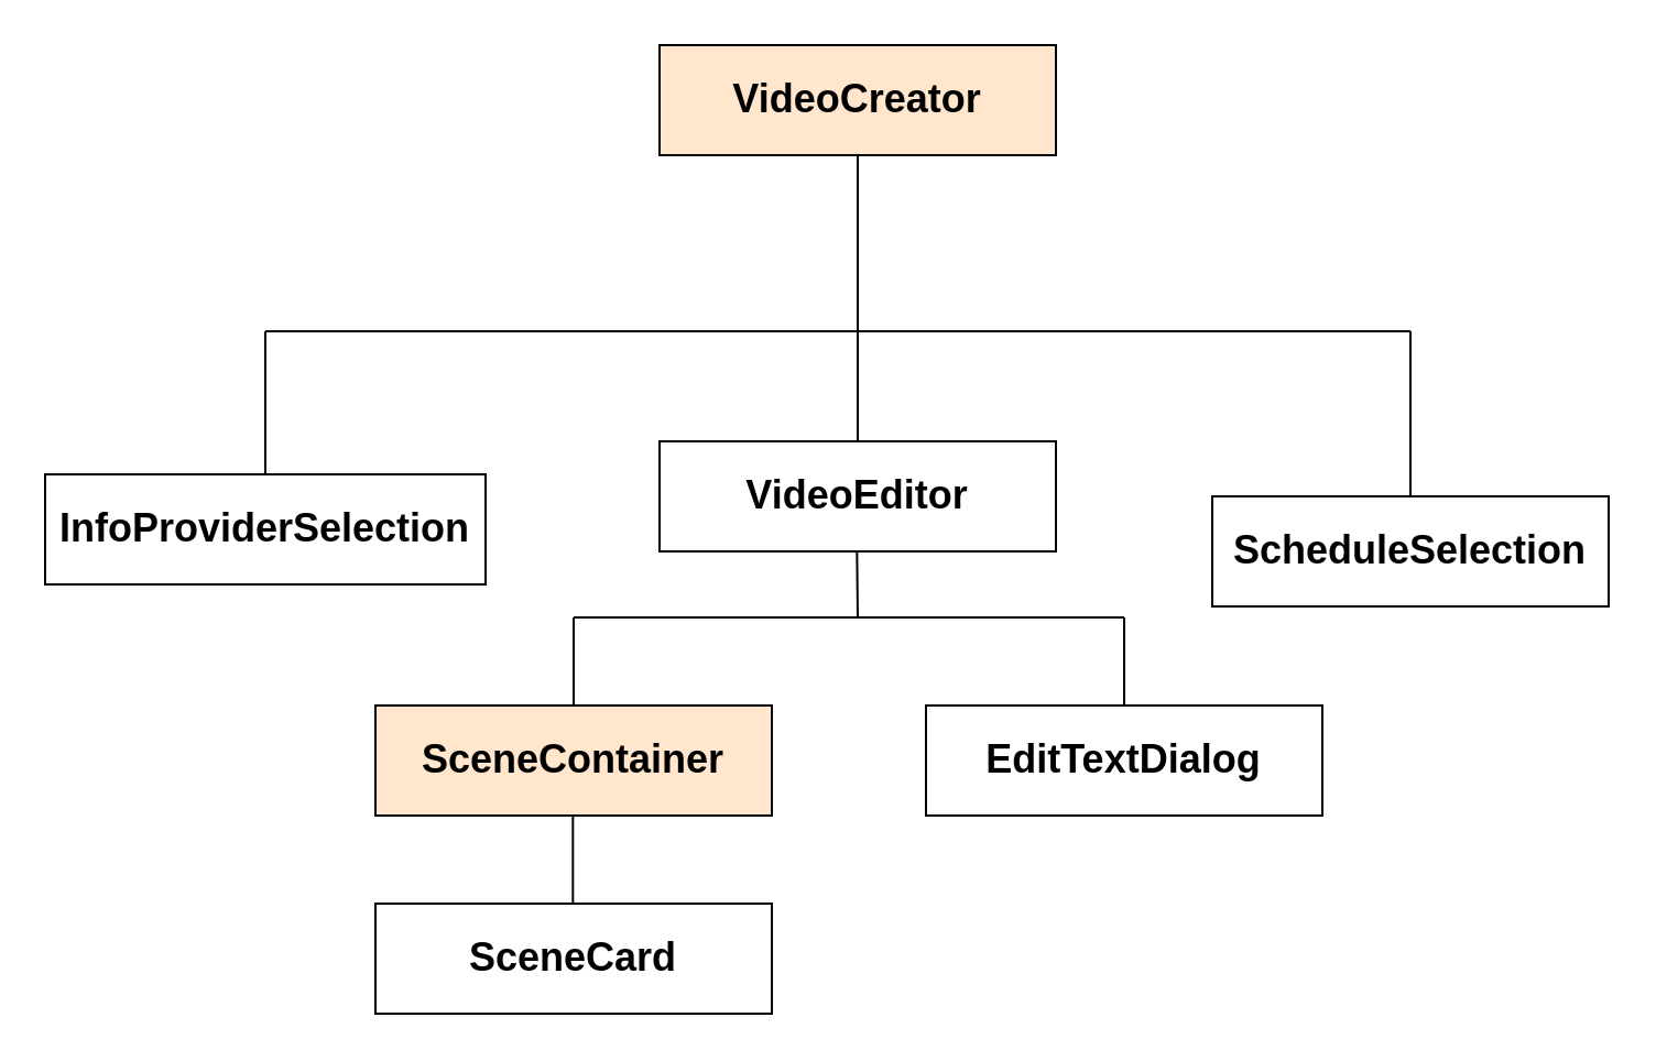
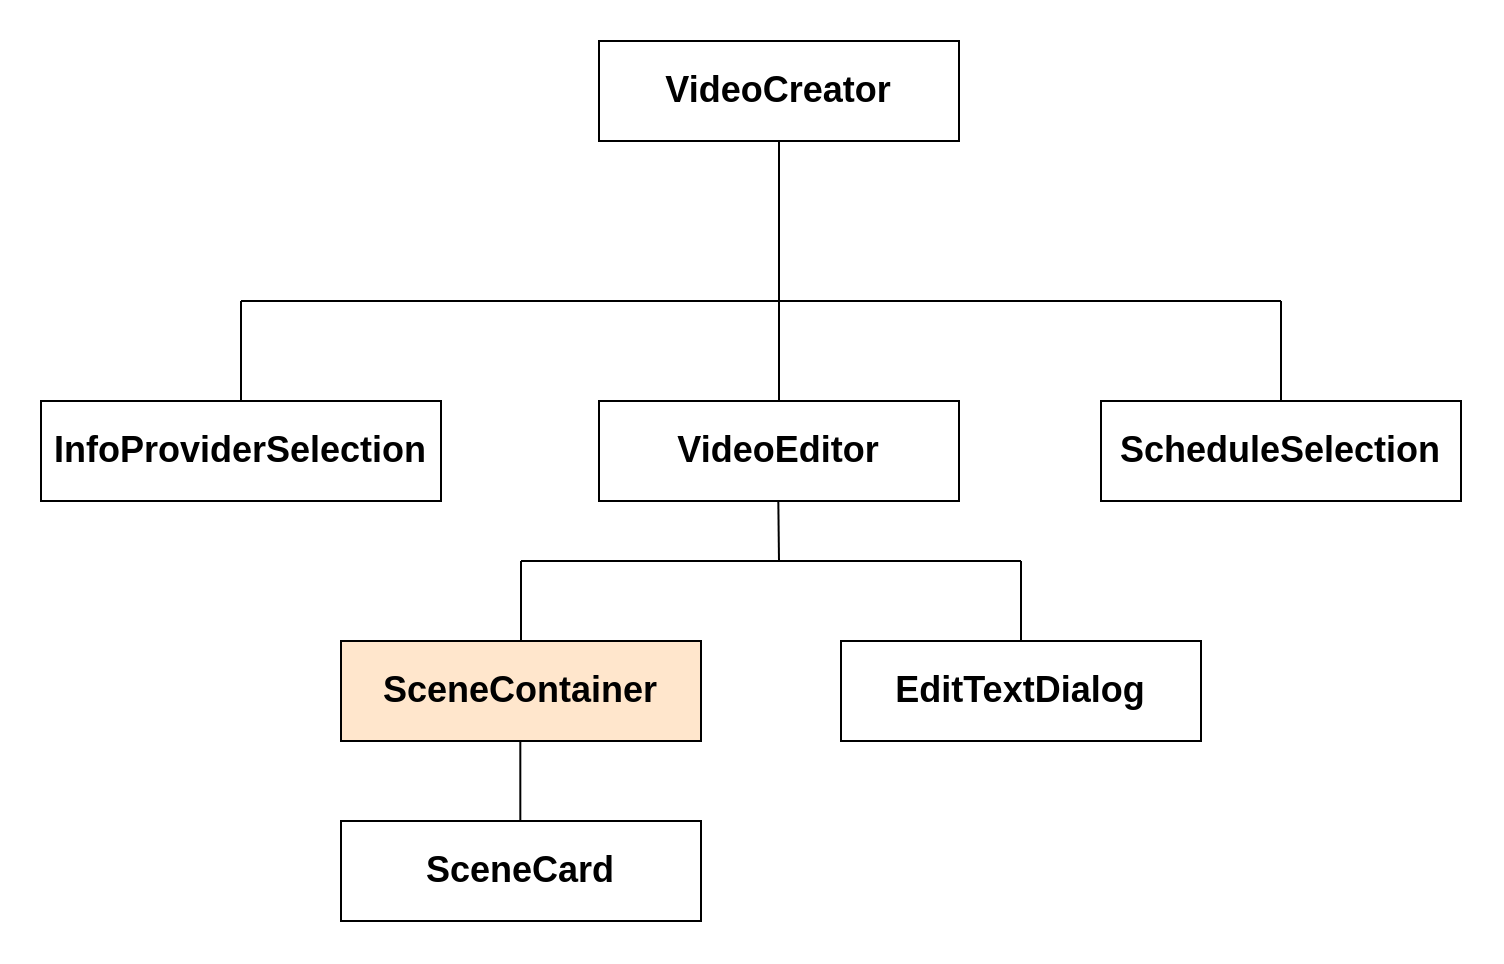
  <mxCell id="0" />
  <mxCell id="1" parent="0" />
- <mxCell id="2" value="&lt;font style=&quot;font-size: 18px&quot;&gt;&lt;b&gt;VideoCreator&lt;/b&gt;&lt;/font&gt;" style="rounded=0;whiteSpace=wrap;html=1;fillColor=#ffe6cc;" parent="1" vertex="1"><mxGeometry x="299" y="20" width="180" height="50" as="geometry" /></mxCell>
+ <mxCell id="2" value="&lt;font style=&quot;font-size: 18px&quot;&gt;&lt;b&gt;VideoCreator&lt;/b&gt;&lt;/font&gt;" style="rounded=0;whiteSpace=wrap;html=1;" parent="1" vertex="1"><mxGeometry x="299" y="20" width="180" height="50" as="geometry" /></mxCell>
  <mxCell id="3" value="&lt;font style=&quot;font-size: 18px&quot;&gt;&lt;b&gt;VideoEditor&lt;/b&gt;&lt;/font&gt;" style="rounded=0;whiteSpace=wrap;html=1;" parent="1" vertex="1"><mxGeometry x="299" y="200" width="180" height="50" as="geometry" /></mxCell>
- <mxCell id="4" value="&lt;font style=&quot;font-size: 18px&quot;&gt;&lt;b&gt;ScheduleSelection&lt;br&gt;&lt;/b&gt;&lt;/font&gt;" style="rounded=0;whiteSpace=wrap;html=1;" parent="1" vertex="1"><mxGeometry x="550" y="225" width="180" height="50" as="geometry" /></mxCell>
+ <mxCell id="4" value="&lt;font style=&quot;font-size: 18px&quot;&gt;&lt;b&gt;ScheduleSelection&lt;br&gt;&lt;/b&gt;&lt;/font&gt;" style="rounded=0;whiteSpace=wrap;html=1;" parent="1" vertex="1"><mxGeometry x="550" y="200" width="180" height="50" as="geometry" /></mxCell>
  <mxCell id="5" value="&lt;font style=&quot;font-size: 18px&quot;&gt;&lt;b&gt;SceneContainer&lt;/b&gt;&lt;/font&gt;" style="rounded=0;whiteSpace=wrap;html=1;fillColor=#ffe6cc;" parent="1" vertex="1"><mxGeometry x="170" y="320" width="180" height="50" as="geometry" /></mxCell>
- <mxCell id="6" value="&lt;font style=&quot;font-size: 18px&quot;&gt;&lt;b&gt;InfoProviderSelection&lt;/b&gt;&lt;/font&gt;" style="rounded=0;whiteSpace=wrap;html=1;" parent="1" vertex="1"><mxGeometry x="20" y="215" width="200" height="50" as="geometry" /></mxCell>
+ <mxCell id="6" value="&lt;font style=&quot;font-size: 18px&quot;&gt;&lt;b&gt;InfoProviderSelection&lt;/b&gt;&lt;/font&gt;" style="rounded=0;whiteSpace=wrap;html=1;" parent="1" vertex="1"><mxGeometry x="20" y="200" width="200" height="50" as="geometry" /></mxCell>
  <mxCell id="7" value="&lt;font style=&quot;font-size: 18px&quot;&gt;&lt;b&gt;SceneCard&lt;br&gt;&lt;/b&gt;&lt;/font&gt;" style="rounded=0;whiteSpace=wrap;html=1;" parent="1" vertex="1"><mxGeometry x="170" y="410" width="180" height="50" as="geometry" /></mxCell>
  <mxCell id="8" value="" style="endArrow=none;html=1;" parent="1" edge="1"><mxGeometry width="50" height="50" relative="1" as="geometry"><mxPoint x="120" y="150" as="sourcePoint" /><mxPoint x="640" y="150" as="targetPoint" /></mxGeometry></mxCell>
  <mxCell id="9" value="" style="endArrow=none;html=1;entryX=0.5;entryY=1;entryDx=0;entryDy=0;" parent="1" target="2" edge="1"><mxGeometry width="50" height="50" relative="1" as="geometry"><mxPoint x="389" y="150" as="sourcePoint" /><mxPoint x="430" y="180" as="targetPoint" /></mxGeometry></mxCell>
  <mxCell id="10" value="" style="endArrow=none;html=1;exitX=0.5;exitY=0;exitDx=0;exitDy=0;" parent="1" source="6" edge="1"><mxGeometry width="50" height="50" relative="1" as="geometry"><mxPoint x="380" y="230" as="sourcePoint" /><mxPoint x="120" y="150" as="targetPoint" /></mxGeometry></mxCell>
  <mxCell id="11" value="" style="endArrow=none;html=1;exitX=0.5;exitY=0;exitDx=0;exitDy=0;" parent="1" source="3" edge="1"><mxGeometry width="50" height="50" relative="1" as="geometry"><mxPoint x="380" y="230" as="sourcePoint" /><mxPoint x="389" y="150" as="targetPoint" /></mxGeometry></mxCell>
  <mxCell id="12" value="" style="endArrow=none;html=1;" parent="1" source="4" edge="1"><mxGeometry width="50" height="50" relative="1" as="geometry"><mxPoint x="380" y="230" as="sourcePoint" /><mxPoint x="640" y="150" as="targetPoint" /></mxGeometry></mxCell>
  <mxCell id="13" value="" style="endArrow=none;html=1;" parent="1" edge="1"><mxGeometry width="50" height="50" relative="1" as="geometry"><mxPoint x="260" y="280" as="sourcePoint" /><mxPoint x="510" y="280" as="targetPoint" /></mxGeometry></mxCell>
  <mxCell id="14" value="" style="endArrow=none;html=1;" edge="1" parent="1"><mxGeometry width="50" height="50" relative="1" as="geometry"><mxPoint x="260" y="320" as="sourcePoint" /><mxPoint x="260" y="280" as="targetPoint" /></mxGeometry></mxCell>
  <mxCell id="15" value="&lt;font style=&quot;font-size: 18px&quot;&gt;&lt;b&gt;EditTextDialog&lt;br&gt;&lt;/b&gt;&lt;/font&gt;" style="rounded=0;whiteSpace=wrap;html=1;" vertex="1" parent="1"><mxGeometry x="420" y="320" width="180" height="50" as="geometry" /></mxCell>
  <mxCell id="16" value="" style="endArrow=none;html=1;" edge="1" parent="1"><mxGeometry width="50" height="50" relative="1" as="geometry"><mxPoint x="510" y="320" as="sourcePoint" /><mxPoint x="510" y="280" as="targetPoint" /></mxGeometry></mxCell>
  <mxCell id="17" value="" style="endArrow=none;html=1;" edge="1" parent="1"><mxGeometry width="50" height="50" relative="1" as="geometry"><mxPoint x="389" y="280" as="sourcePoint" /><mxPoint x="388.66" y="250" as="targetPoint" /></mxGeometry></mxCell>
  <mxCell id="18" value="" style="endArrow=none;html=1;" edge="1" parent="1"><mxGeometry width="50" height="50" relative="1" as="geometry"><mxPoint x="259.66" y="410" as="sourcePoint" /><mxPoint x="259.66" y="370" as="targetPoint" /></mxGeometry></mxCell>
